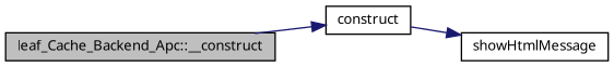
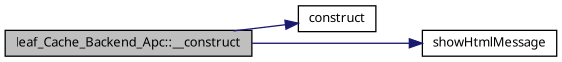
  digraph {
    rankdir=LR
    node [color=black fillcolor=white fontname="FreeSans.ttf" fontsize=10 shape=record style=filled]
    edge [color=midnightblue fontname="FreeSans.ttf" fontsize=10 labelfontname="FreeSans.ttf" labelfontsize=10 style=solid]
    n1 [fillcolor=grey75 fontcolor=black height=0.2 label="leaf_Cache_Backend_Apc::__construct" width=0.4]
    n2 [height=0.2 label=construct width=0.4]
    n3 [height=0.2 label=showHtmlMessage width=0.4]
    n1 -> n2
-   n2 -> n3
+   n1 -> n3
  }
